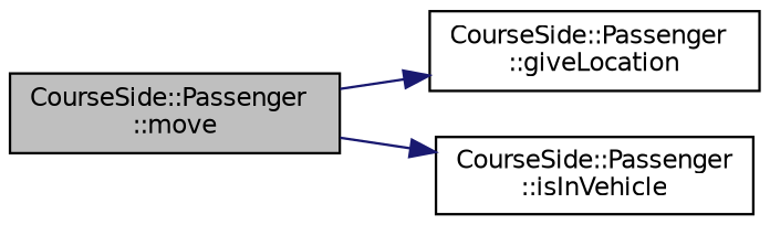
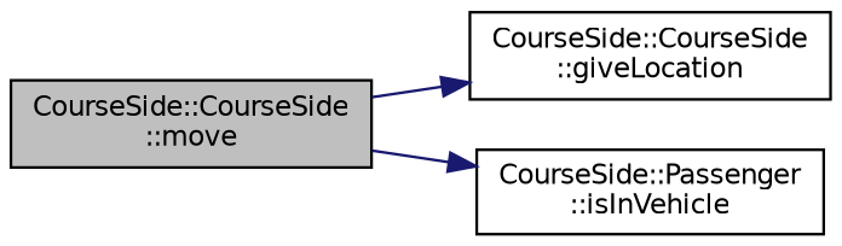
  digraph {
    rankdir=LR
    node [color=black fillcolor=white fontname=Helvetica fontsize=10 shape=record style=filled]
    edge [color=midnightblue fontname=Helvetica fontsize=10 labelfontname=Helvetica labelfontsize=10 style=solid]
-   n1 [fillcolor=grey75 fontcolor=black height=0.2 label="CourseSide::Passenger\l::move" width=0.4]
-   n2 [height=0.2 label="CourseSide::Passenger\l::giveLocation" width=0.4]
+   n1 [fillcolor=grey75 fontcolor=black height=0.2 label="CourseSide::CourseSide\l::move" width=0.4]
+   n2 [height=0.2 label="CourseSide::CourseSide\l::giveLocation" width=0.4]
    n3 [height=0.2 label="CourseSide::Passenger\l::isInVehicle" width=0.4]
    n1 -> n2
    n1 -> n3
  }
